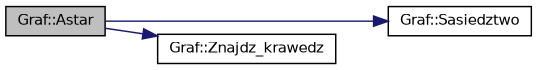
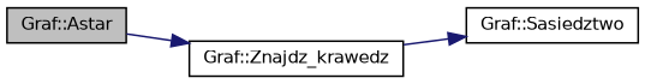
  digraph {
    rankdir=LR
    node [color=black fillcolor=white fontname=Helvetica fontsize=10 shape=record style=filled]
    edge [color=midnightblue fontname=Helvetica fontsize=10 labelfontname=Helvetica labelfontsize=10 style=solid]
    n1 [fillcolor=grey75 fontcolor=black height=0.2 label="Graf::Astar" width=0.4]
    n2 [height=0.2 label="Graf::Sasiedztwo" width=0.4]
    n3 [height=0.2 label="Graf::Znajdz_krawedz" width=0.4]
-   n1 -> n2
+   n3 -> n2
    n1 -> n3
  }
